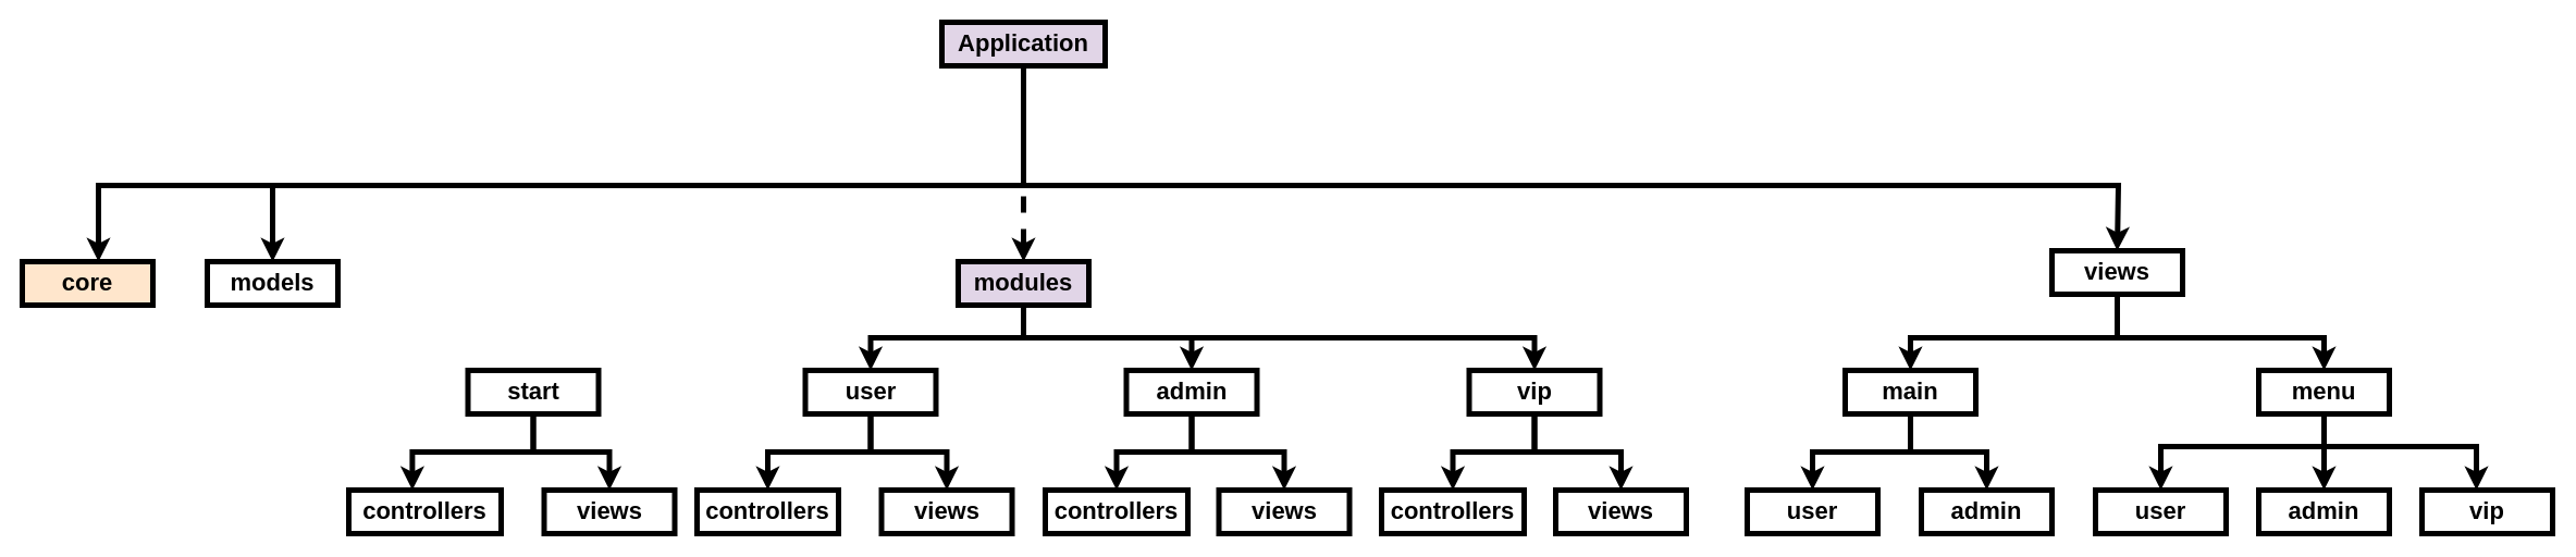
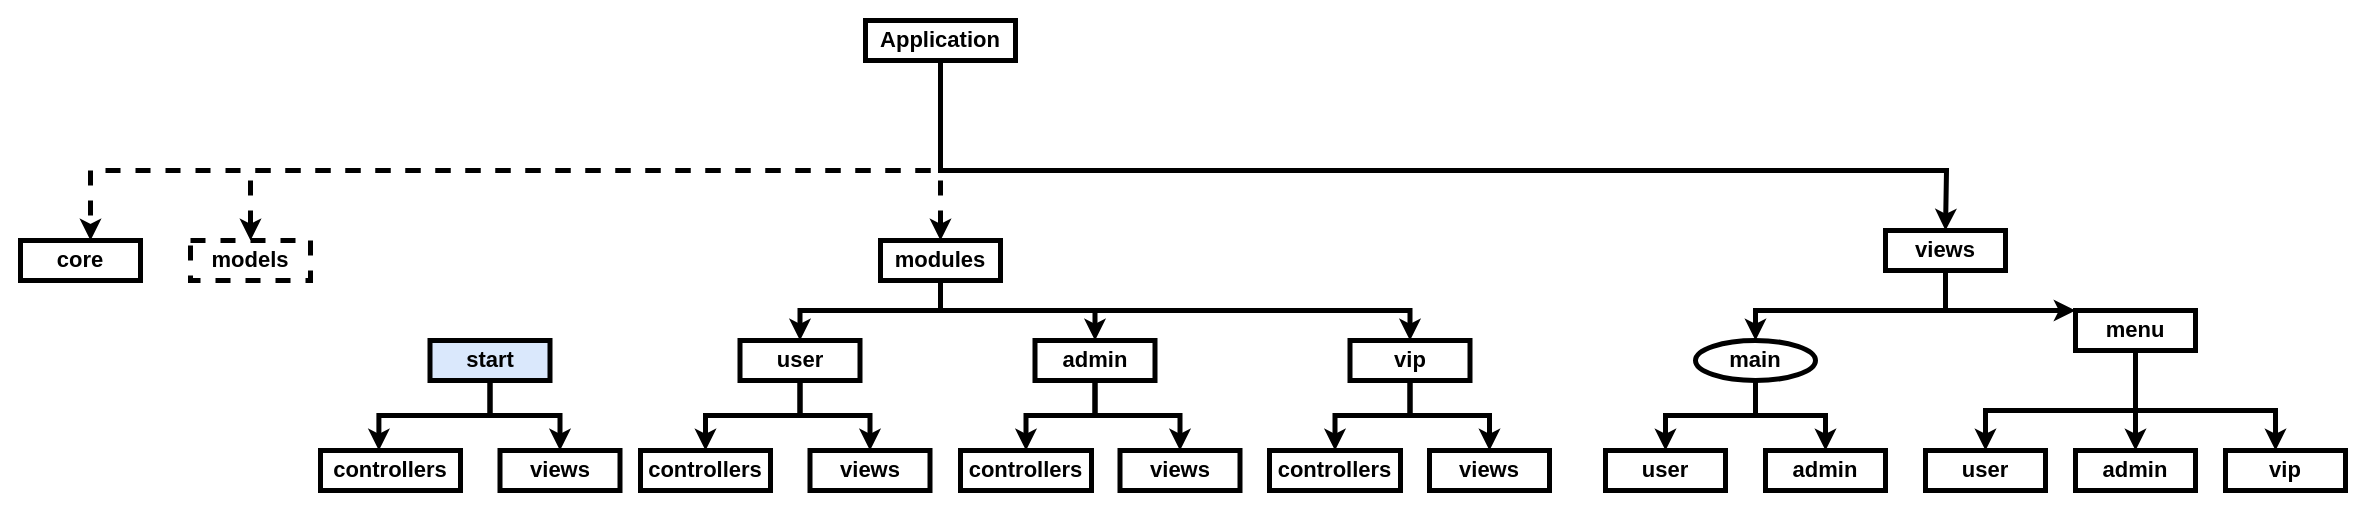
  <mxCell id="0" />
  <mxCell id="1" parent="0" />
- <mxCell id="2" value="" style="edgeStyle=orthogonalEdgeStyle;rounded=0;orthogonalLoop=1;jettySize=auto;html=1;entryX=0.5;entryY=0;entryDx=0;entryDy=0;fontStyle=1;strokeWidth=5;spacing=20;verticalAlign=middle;" edge="1" parent="1" source="6" target="7"><mxGeometry relative="1" as="geometry"><mxPoint x="1050" y="190" as="targetPoint" /><Array as="points"><mxPoint x="940" y="170" /><mxPoint x="250" y="170" /></Array></mxGeometry></mxCell>
+ <mxCell id="2" value="" style="edgeStyle=orthogonalEdgeStyle;rounded=0;orthogonalLoop=1;jettySize=auto;html=1;entryX=0.5;entryY=0;entryDx=0;entryDy=0;fontStyle=1;strokeWidth=5;spacing=20;verticalAlign=middle;dashed=1;" edge="1" parent="1" source="6" target="7"><mxGeometry relative="1" as="geometry"><mxPoint x="1050" y="190" as="targetPoint" /><Array as="points"><mxPoint x="940" y="170" /><mxPoint x="250" y="170" /></Array></mxGeometry></mxCell>
  <mxCell id="3" value="" style="edgeStyle=orthogonalEdgeStyle;rounded=0;orthogonalLoop=1;jettySize=auto;html=1;fontStyle=1;strokeWidth=5;spacing=20;verticalAlign=middle;dashed=1;" edge="1" parent="1" source="6" target="14"><mxGeometry relative="1" as="geometry"><mxPoint x="1190" as="targetPoint" y="90" /><Array as="points"><mxPoint x="940" y="110" /><mxPoint x="940" y="110" /></Array></mxGeometry></mxCell>
  <mxCell id="4" value="" style="edgeStyle=orthogonalEdgeStyle;rounded=0;orthogonalLoop=1;jettySize=auto;html=1;entryX=0.5;entryY=0;entryDx=0;entryDy=0;fontStyle=1;strokeWidth=5;spacing=20;verticalAlign=middle;" edge="1" parent="1" source="6" target="10"><mxGeometry relative="1" as="geometry"><mxPoint x="1190" as="targetPoint" y="90" /><Array as="points"><mxPoint x="940" y="170" /><mxPoint x="1946" y="170" /></Array></mxGeometry></mxCell>
- <mxCell id="5" value="" style="edgeStyle=orthogonalEdgeStyle;rounded=0;orthogonalLoop=1;jettySize=auto;html=1;fontStyle=1;strokeWidth=5;spacing=20;verticalAlign=middle;" edge="1" parent="1" source="6" target="15"><mxGeometry relative="1" as="geometry"><mxPoint x="910" as="targetPoint" y="90" /><Array as="points"><mxPoint x="940" y="170" /><mxPoint x="90" y="170" /></Array></mxGeometry></mxCell>
- <mxCell id="6" value="&lt;font style=&quot;font-size: 22px&quot;&gt;Application&lt;/font&gt;" style="rounded=0;whiteSpace=wrap;html=1;fontStyle=1;strokeWidth=5;spacing=20;verticalAlign=middle;fillColor=#e1d5e7;" vertex="1" parent="1"><mxGeometry x="865" y="20" width="150" height="40" as="geometry" /></mxCell>
- <mxCell id="7" value="&lt;font style=&quot;font-size: 22px&quot;&gt;models&lt;/font&gt;" style="rounded=0;whiteSpace=wrap;html=1;fontStyle=1;strokeWidth=5;spacing=20;verticalAlign=middle;" vertex="1" parent="1"><mxGeometry x="190" y="240" width="120" height="40" as="geometry" /></mxCell>
+ <mxCell id="5" value="" style="edgeStyle=orthogonalEdgeStyle;rounded=0;orthogonalLoop=1;jettySize=auto;html=1;fontStyle=1;strokeWidth=5;spacing=20;verticalAlign=middle;dashed=1;" edge="1" parent="1" source="6" target="15"><mxGeometry relative="1" as="geometry"><mxPoint x="910" as="targetPoint" y="90" /><Array as="points"><mxPoint x="940" y="170" /><mxPoint x="90" y="170" /></Array></mxGeometry></mxCell>
+ <mxCell id="6" value="&lt;font style=&quot;font-size: 22px&quot;&gt;Application&lt;/font&gt;" style="rounded=0;whiteSpace=wrap;html=1;fontStyle=1;strokeWidth=5;spacing=20;verticalAlign=middle;" vertex="1" parent="1"><mxGeometry x="865" y="20" width="150" height="40" as="geometry" /></mxCell>
+ <mxCell id="7" value="&lt;font style=&quot;font-size: 22px&quot;&gt;models&lt;/font&gt;" style="rounded=0;whiteSpace=wrap;html=1;fontStyle=1;strokeWidth=5;spacing=20;verticalAlign=middle;dashed=1;" vertex="1" parent="1"><mxGeometry x="190" y="240" width="120" height="40" as="geometry" /></mxCell>
  <mxCell id="8" value="" style="edgeStyle=orthogonalEdgeStyle;rounded=0;orthogonalLoop=1;jettySize=auto;html=1;fontStyle=1;strokeWidth=5;spacing=20;verticalAlign=middle;" edge="1" parent="1" source="10" target="18"><mxGeometry relative="1" as="geometry"><mxPoint x="1715" y="250" as="targetPoint" /><Array as="points"><mxPoint x="1945" y="310" /><mxPoint x="1755" y="310" /></Array></mxGeometry></mxCell>
  <mxCell id="9" value="" style="edgeStyle=orthogonalEdgeStyle;rounded=0;orthogonalLoop=1;jettySize=auto;html=1;fontStyle=1;strokeWidth=5;spacing=20;verticalAlign=middle;" edge="1" parent="1" source="10" target="22"><mxGeometry relative="1" as="geometry"><mxPoint x="1995" y="250" as="targetPoint" /><Array as="points"><mxPoint x="1945" y="310" /><mxPoint x="2135" y="310" /></Array></mxGeometry></mxCell>
  <mxCell id="10" value="&lt;font style=&quot;font-size: 22px&quot;&gt;views&lt;br&gt;&lt;/font&gt;" style="rounded=0;whiteSpace=wrap;html=1;fontStyle=1;strokeWidth=5;spacing=20;verticalAlign=middle;" vertex="1" parent="1"><mxGeometry x="1885" y="230" width="120" height="40" as="geometry" /></mxCell>
  <mxCell id="11" value="" style="edgeStyle=orthogonalEdgeStyle;rounded=0;orthogonalLoop=1;jettySize=auto;html=1;entryX=0.5;entryY=0;entryDx=0;entryDy=0;strokeWidth=5;spacing=20;verticalAlign=middle;" edge="1" parent="1" source="14" target="30"><mxGeometry relative="1" as="geometry"><mxPoint x="800" y="260" as="targetPoint" /><Array as="points"><mxPoint x="940" y="310" /><mxPoint x="800" y="310" /></Array></mxGeometry></mxCell>
  <mxCell id="12" value="" style="edgeStyle=orthogonalEdgeStyle;rounded=0;orthogonalLoop=1;jettySize=auto;html=1;entryX=0.5;entryY=0;entryDx=0;entryDy=0;strokeWidth=5;spacing=20;verticalAlign=middle;" edge="1" parent="1" source="14" target="36"><mxGeometry relative="1" as="geometry"><mxPoint x="1080" y="260" as="targetPoint" /><Array as="points"><mxPoint x="940" y="310" /><mxPoint x="1410" y="310" /></Array></mxGeometry></mxCell>
  <mxCell id="13" value="" style="edgeStyle=orthogonalEdgeStyle;rounded=0;orthogonalLoop=1;jettySize=auto;html=1;entryX=0.5;entryY=0;entryDx=0;entryDy=0;strokeWidth=5;spacing=20;verticalAlign=middle;" edge="1" parent="1" source="14" target="33"><mxGeometry relative="1" as="geometry"><mxPoint x="1080" y="260" as="targetPoint" /><Array as="points"><mxPoint x="940" y="310" /><mxPoint x="1094" y="310" /></Array></mxGeometry></mxCell>
- <mxCell id="14" value="&lt;font style=&quot;font-size: 22px&quot;&gt;modules&lt;br&gt;&lt;/font&gt;" style="rounded=0;whiteSpace=wrap;html=1;fontStyle=1;strokeWidth=5;spacing=20;verticalAlign=middle;fillColor=#e1d5e7;" vertex="1" parent="1"><mxGeometry x="880" y="240" width="120" height="40" as="geometry" /></mxCell>
- <mxCell id="15" value="&lt;font style=&quot;font-size: 22px&quot;&gt;core&lt;/font&gt;" style="rounded=0;whiteSpace=wrap;html=1;fontStyle=1;strokeWidth=5;spacing=20;verticalAlign=middle;fillColor=#ffe6cc;" vertex="1" parent="1"><mxGeometry x="20" y="240" width="120" height="40" as="geometry" /></mxCell>
+ <mxCell id="14" value="&lt;font style=&quot;font-size: 22px&quot;&gt;modules&lt;br&gt;&lt;/font&gt;" style="rounded=0;whiteSpace=wrap;html=1;fontStyle=1;strokeWidth=5;spacing=20;verticalAlign=middle;" vertex="1" parent="1"><mxGeometry x="880" y="240" width="120" height="40" as="geometry" /></mxCell>
+ <mxCell id="15" value="&lt;font style=&quot;font-size: 22px&quot;&gt;core&lt;/font&gt;" style="rounded=0;whiteSpace=wrap;html=1;fontStyle=1;strokeWidth=5;spacing=20;verticalAlign=middle;" vertex="1" parent="1"><mxGeometry x="20" y="240" width="120" height="40" as="geometry" /></mxCell>
  <mxCell id="16" value="" style="edgeStyle=orthogonalEdgeStyle;rounded=0;orthogonalLoop=1;jettySize=auto;html=1;fontStyle=1;strokeWidth=5;spacing=20;verticalAlign=middle;" edge="1" parent="1" source="18" target="24"><mxGeometry relative="1" as="geometry"><mxPoint x="1895" y="360" as="targetPoint" /></mxGeometry></mxCell>
  <mxCell id="17" value="" style="edgeStyle=orthogonalEdgeStyle;rounded=0;orthogonalLoop=1;jettySize=auto;html=1;entryX=0.5;entryY=0;entryDx=0;entryDy=0;fontStyle=1;strokeWidth=5;spacing=20;verticalAlign=middle;" edge="1" parent="1" source="18" target="23"><mxGeometry relative="1" as="geometry"><mxPoint x="1615" y="360" as="targetPoint" /></mxGeometry></mxCell>
- <mxCell id="18" value="&lt;font style=&quot;font-size: 22px&quot;&gt;main&lt;br&gt;&lt;/font&gt;" style="rounded=0;whiteSpace=wrap;html=1;fontStyle=1;strokeWidth=5;spacing=20;verticalAlign=middle;" vertex="1" parent="1"><mxGeometry x="1695" y="340" width="120" height="40" as="geometry" /></mxCell>
+ <mxCell id="18" value="&lt;font style=&quot;font-size: 22px&quot;&gt;main&lt;br&gt;&lt;/font&gt;" style="ellipse;whiteSpace=wrap;html=1;fontStyle=1;strokeWidth=5;spacing=20;verticalAlign=middle;" vertex="1" parent="1"><mxGeometry x="1695" y="340" width="120" height="40" as="geometry" /></mxCell>
  <mxCell id="19" value="" style="edgeStyle=orthogonalEdgeStyle;rounded=0;orthogonalLoop=1;jettySize=auto;html=1;entryX=0.5;entryY=0;entryDx=0;entryDy=0;fontStyle=1;strokeWidth=5;spacing=20;verticalAlign=middle;" edge="1" parent="1" source="22" target="25"><mxGeometry relative="1" as="geometry"><mxPoint x="1995" y="360" as="targetPoint" /><Array as="points"><mxPoint x="2135" y="410" /><mxPoint x="1985" y="410" /></Array></mxGeometry></mxCell>
  <mxCell id="20" value="" style="edgeStyle=orthogonalEdgeStyle;rounded=0;orthogonalLoop=1;jettySize=auto;html=1;fontStyle=1;strokeWidth=5;spacing=20;verticalAlign=middle;" edge="1" parent="1" source="22" target="26"><mxGeometry relative="1" as="geometry" /></mxCell>
  <mxCell id="21" value="" style="edgeStyle=orthogonalEdgeStyle;rounded=0;orthogonalLoop=1;jettySize=auto;html=1;entryX=0.417;entryY=0;entryDx=0;entryDy=0;entryPerimeter=0;fontStyle=1;strokeWidth=5;spacing=20;verticalAlign=middle;" edge="1" parent="1" source="22" target="27"><mxGeometry relative="1" as="geometry"><mxPoint x="2275" y="360" as="targetPoint" /><Array as="points"><mxPoint x="2135" y="410" /><mxPoint x="2275" y="410" /></Array></mxGeometry></mxCell>
- <mxCell id="22" value="&lt;font style=&quot;font-size: 22px&quot;&gt;menu&lt;br&gt;&lt;/font&gt;" style="rounded=0;whiteSpace=wrap;html=1;fontStyle=1;strokeWidth=5;spacing=20;verticalAlign=middle;" vertex="1" parent="1"><mxGeometry x="2075" y="340" width="120" height="40" as="geometry" /></mxCell>
+ <mxCell id="22" value="&lt;font style=&quot;font-size: 22px&quot;&gt;menu&lt;br&gt;&lt;/font&gt;" style="rounded=0;whiteSpace=wrap;html=1;fontStyle=1;strokeWidth=5;spacing=20;verticalAlign=middle;" vertex="1" parent="1"><mxGeometry x="2075" y="310" width="120" height="40" as="geometry" /></mxCell>
  <mxCell id="23" value="&lt;font style=&quot;font-size: 22px&quot;&gt;user&lt;br&gt;&lt;/font&gt;" style="rounded=0;whiteSpace=wrap;html=1;fontStyle=1;strokeWidth=5;spacing=20;verticalAlign=middle;" vertex="1" parent="1"><mxGeometry x="1605" y="450" width="120" height="40" as="geometry" /></mxCell>
  <mxCell id="24" value="&lt;font style=&quot;font-size: 22px&quot;&gt;admin&lt;br&gt;&lt;/font&gt;" style="rounded=0;whiteSpace=wrap;html=1;fontStyle=1;strokeWidth=5;spacing=20;verticalAlign=middle;" vertex="1" parent="1"><mxGeometry x="1765" y="450" width="120" height="40" as="geometry" /></mxCell>
  <mxCell id="25" value="&lt;font style=&quot;font-size: 22px&quot;&gt;user&lt;br&gt;&lt;/font&gt;" style="rounded=0;whiteSpace=wrap;html=1;fontStyle=1;strokeWidth=5;spacing=20;verticalAlign=middle;" vertex="1" parent="1"><mxGeometry x="1925" y="450" width="120" height="40" as="geometry" /></mxCell>
  <mxCell id="26" value="&lt;font style=&quot;font-size: 22px&quot;&gt;admin&lt;br&gt;&lt;/font&gt;" style="rounded=0;whiteSpace=wrap;html=1;fontStyle=1;strokeWidth=5;spacing=20;verticalAlign=middle;" vertex="1" parent="1"><mxGeometry x="2075" y="450" width="120" height="40" as="geometry" /></mxCell>
  <mxCell id="27" value="&lt;font style=&quot;font-size: 22px&quot;&gt;vip&lt;br&gt;&lt;/font&gt;" style="rounded=0;whiteSpace=wrap;html=1;fontStyle=1;strokeWidth=5;spacing=20;verticalAlign=middle;" vertex="1" parent="1"><mxGeometry x="2225" y="450" width="120" height="40" as="geometry" /></mxCell>
  <mxCell id="28" value="" style="edgeStyle=orthogonalEdgeStyle;rounded=0;orthogonalLoop=1;jettySize=auto;html=1;entryX=0.5;entryY=0;entryDx=0;entryDy=0;strokeWidth=5;spacing=20;verticalAlign=middle;" edge="1" parent="1" source="30" target="45"><mxGeometry relative="1" as="geometry"><mxPoint x="659.5" y="360" as="targetPoint" /></mxGeometry></mxCell>
  <mxCell id="29" value="" style="edgeStyle=orthogonalEdgeStyle;rounded=0;orthogonalLoop=1;jettySize=auto;html=1;entryX=0.5;entryY=0;entryDx=0;entryDy=0;strokeWidth=5;spacing=20;verticalAlign=middle;" edge="1" parent="1" source="30" target="44"><mxGeometry relative="1" as="geometry"><mxPoint x="939.5" y="360" as="targetPoint" /></mxGeometry></mxCell>
  <mxCell id="30" value="&lt;font style=&quot;font-size: 22px&quot;&gt;user&lt;br&gt;&lt;/font&gt;" style="rounded=0;whiteSpace=wrap;html=1;fontStyle=1;strokeWidth=5;spacing=20;verticalAlign=middle;" vertex="1" parent="1"><mxGeometry x="739.5" y="340" width="120" height="40" as="geometry" /></mxCell>
  <mxCell id="31" value="" style="edgeStyle=orthogonalEdgeStyle;rounded=0;orthogonalLoop=1;jettySize=auto;html=1;entryX=0.5;entryY=0;entryDx=0;entryDy=0;strokeWidth=5;spacing=20;verticalAlign=middle;" edge="1" parent="1" source="33" target="41"><mxGeometry relative="1" as="geometry"><mxPoint x="954.5" y="370" as="targetPoint" /></mxGeometry></mxCell>
  <mxCell id="32" value="" style="edgeStyle=orthogonalEdgeStyle;rounded=0;orthogonalLoop=1;jettySize=auto;html=1;entryX=0.5;entryY=0;entryDx=0;entryDy=0;strokeWidth=5;spacing=20;verticalAlign=middle;" edge="1" parent="1" source="33" target="40"><mxGeometry relative="1" as="geometry"><mxPoint x="1234.5" y="360" as="targetPoint" /></mxGeometry></mxCell>
  <mxCell id="33" value="&lt;font style=&quot;font-size: 22px&quot;&gt;admin&lt;br&gt;&lt;/font&gt;" style="rounded=0;whiteSpace=wrap;html=1;fontStyle=1;strokeWidth=5;spacing=20;verticalAlign=middle;" vertex="1" parent="1"><mxGeometry x="1034.5" y="340" width="120" height="40" as="geometry" /></mxCell>
  <mxCell id="34" value="" style="edgeStyle=orthogonalEdgeStyle;rounded=0;orthogonalLoop=1;jettySize=auto;html=1;entryX=0.5;entryY=0;entryDx=0;entryDy=0;strokeWidth=5;spacing=20;verticalAlign=middle;" edge="1" parent="1" source="36" target="43"><mxGeometry relative="1" as="geometry"><mxPoint x="1269.5" y="360" as="targetPoint" /></mxGeometry></mxCell>
  <mxCell id="35" value="" style="edgeStyle=orthogonalEdgeStyle;rounded=0;orthogonalLoop=1;jettySize=auto;html=1;strokeWidth=5;spacing=20;verticalAlign=middle;" edge="1" parent="1" source="36" target="42"><mxGeometry relative="1" as="geometry"><mxPoint x="1549.5" y="360" as="targetPoint" /></mxGeometry></mxCell>
  <mxCell id="36" value="&lt;font style=&quot;font-size: 22px&quot;&gt;vip&lt;br&gt;&lt;/font&gt;" style="rounded=0;whiteSpace=wrap;html=1;fontStyle=1;strokeWidth=5;spacing=20;verticalAlign=middle;" vertex="1" parent="1"><mxGeometry x="1349.5" y="340" width="120" height="40" as="geometry" /></mxCell>
  <mxCell id="37" value="" style="edgeStyle=orthogonalEdgeStyle;rounded=0;orthogonalLoop=1;jettySize=auto;html=1;entryX=0.417;entryY=0;entryDx=0;entryDy=0;entryPerimeter=0;strokeWidth=5;spacing=20;verticalAlign=middle;" edge="1" parent="1" source="39" target="47"><mxGeometry relative="1" as="geometry"><mxPoint x="349.5" y="360" as="targetPoint" /></mxGeometry></mxCell>
  <mxCell id="38" value="" style="edgeStyle=orthogonalEdgeStyle;rounded=0;orthogonalLoop=1;jettySize=auto;html=1;strokeWidth=5;spacing=20;verticalAlign=middle;" edge="1" parent="1" source="39" target="46"><mxGeometry relative="1" as="geometry"><mxPoint x="629.5" y="360" as="targetPoint" /></mxGeometry></mxCell>
- <mxCell id="39" value="&lt;font style=&quot;font-size: 22px&quot;&gt;&lt;span&gt;start&lt;/span&gt;&lt;br&gt;&lt;/font&gt;" style="rounded=0;whiteSpace=wrap;html=1;fontStyle=1;strokeWidth=5;spacing=20;verticalAlign=middle;" vertex="1" parent="1"><mxGeometry x="429.5" y="340" width="120" height="40" as="geometry" /></mxCell>
+ <mxCell id="39" value="&lt;font style=&quot;font-size: 22px&quot;&gt;&lt;span&gt;start&lt;/span&gt;&lt;br&gt;&lt;/font&gt;" style="rounded=0;whiteSpace=wrap;html=1;fontStyle=1;strokeWidth=5;spacing=20;verticalAlign=middle;fillColor=#dae8fc;" vertex="1" parent="1"><mxGeometry x="429.5" y="340" width="120" height="40" as="geometry" /></mxCell>
  <mxCell id="40" value="&lt;font style=&quot;font-size: 22px&quot;&gt;views&lt;br&gt;&lt;/font&gt;" style="rounded=0;whiteSpace=wrap;html=1;fontStyle=1;strokeWidth=5;spacing=20;verticalAlign=middle;" vertex="1" parent="1"><mxGeometry x="1119.5" y="450" width="120" height="40" as="geometry" /></mxCell>
  <mxCell id="41" value="&lt;font style=&quot;font-size: 22px&quot;&gt;controllers&lt;br&gt;&lt;/font&gt;" style="rounded=0;whiteSpace=wrap;html=1;fontStyle=1;strokeWidth=5;spacing=20;verticalAlign=middle;" vertex="1" parent="1"><mxGeometry x="960" y="450" width="131" height="40" as="geometry" /></mxCell>
  <mxCell id="42" value="&lt;font style=&quot;font-size: 22px&quot;&gt;views&lt;br&gt;&lt;/font&gt;" style="rounded=0;whiteSpace=wrap;html=1;fontStyle=1;strokeWidth=5;spacing=20;verticalAlign=middle;" vertex="1" parent="1"><mxGeometry x="1429" y="450" width="120" height="40" as="geometry" /></mxCell>
  <mxCell id="43" value="&lt;font style=&quot;font-size: 22px&quot;&gt;controllers&lt;br&gt;&lt;/font&gt;" style="rounded=0;whiteSpace=wrap;html=1;fontStyle=1;strokeWidth=5;spacing=20;verticalAlign=middle;" vertex="1" parent="1"><mxGeometry x="1269" y="450" width="131" height="40" as="geometry" /></mxCell>
  <mxCell id="44" value="&lt;font style=&quot;font-size: 22px&quot;&gt;views&lt;br&gt;&lt;/font&gt;" style="rounded=0;whiteSpace=wrap;html=1;fontStyle=1;strokeWidth=5;spacing=20;verticalAlign=middle;" vertex="1" parent="1"><mxGeometry x="809.5" y="450" width="120" height="40" as="geometry" /></mxCell>
  <mxCell id="45" value="&lt;font style=&quot;font-size: 22px&quot;&gt;controllers&lt;br&gt;&lt;/font&gt;" style="rounded=0;whiteSpace=wrap;html=1;fontStyle=1;strokeWidth=5;spacing=20;verticalAlign=middle;" vertex="1" parent="1"><mxGeometry x="640" y="450" width="130" height="40" as="geometry" /></mxCell>
  <mxCell id="46" value="&lt;font style=&quot;font-size: 22px&quot;&gt;views&lt;br&gt;&lt;/font&gt;" style="rounded=0;whiteSpace=wrap;html=1;fontStyle=1;strokeWidth=5;spacing=20;verticalAlign=middle;" vertex="1" parent="1"><mxGeometry x="499.5" y="450" width="120" height="40" as="geometry" /></mxCell>
  <mxCell id="47" value="&lt;font style=&quot;font-size: 22px&quot;&gt;controllers&lt;br&gt;&lt;/font&gt;" style="rounded=0;whiteSpace=wrap;html=1;fontStyle=1;strokeWidth=5;spacing=20;verticalAlign=middle;" vertex="1" parent="1"><mxGeometry x="320" y="450" width="140" height="40" as="geometry" /></mxCell>
